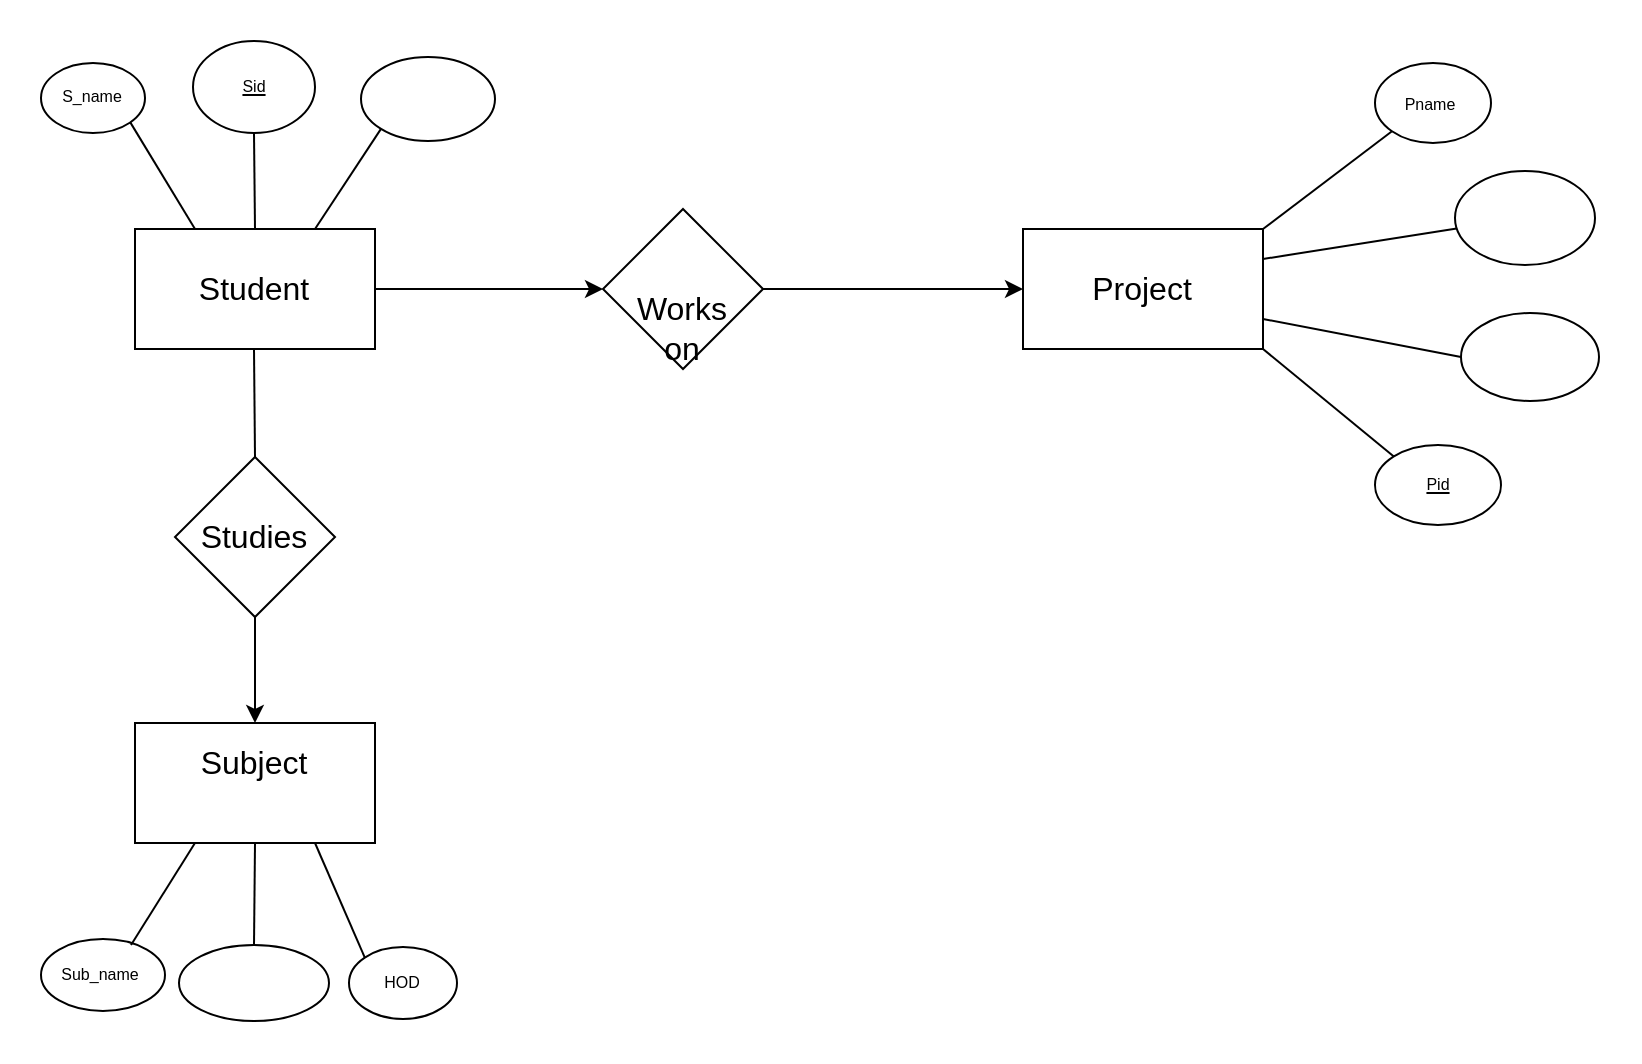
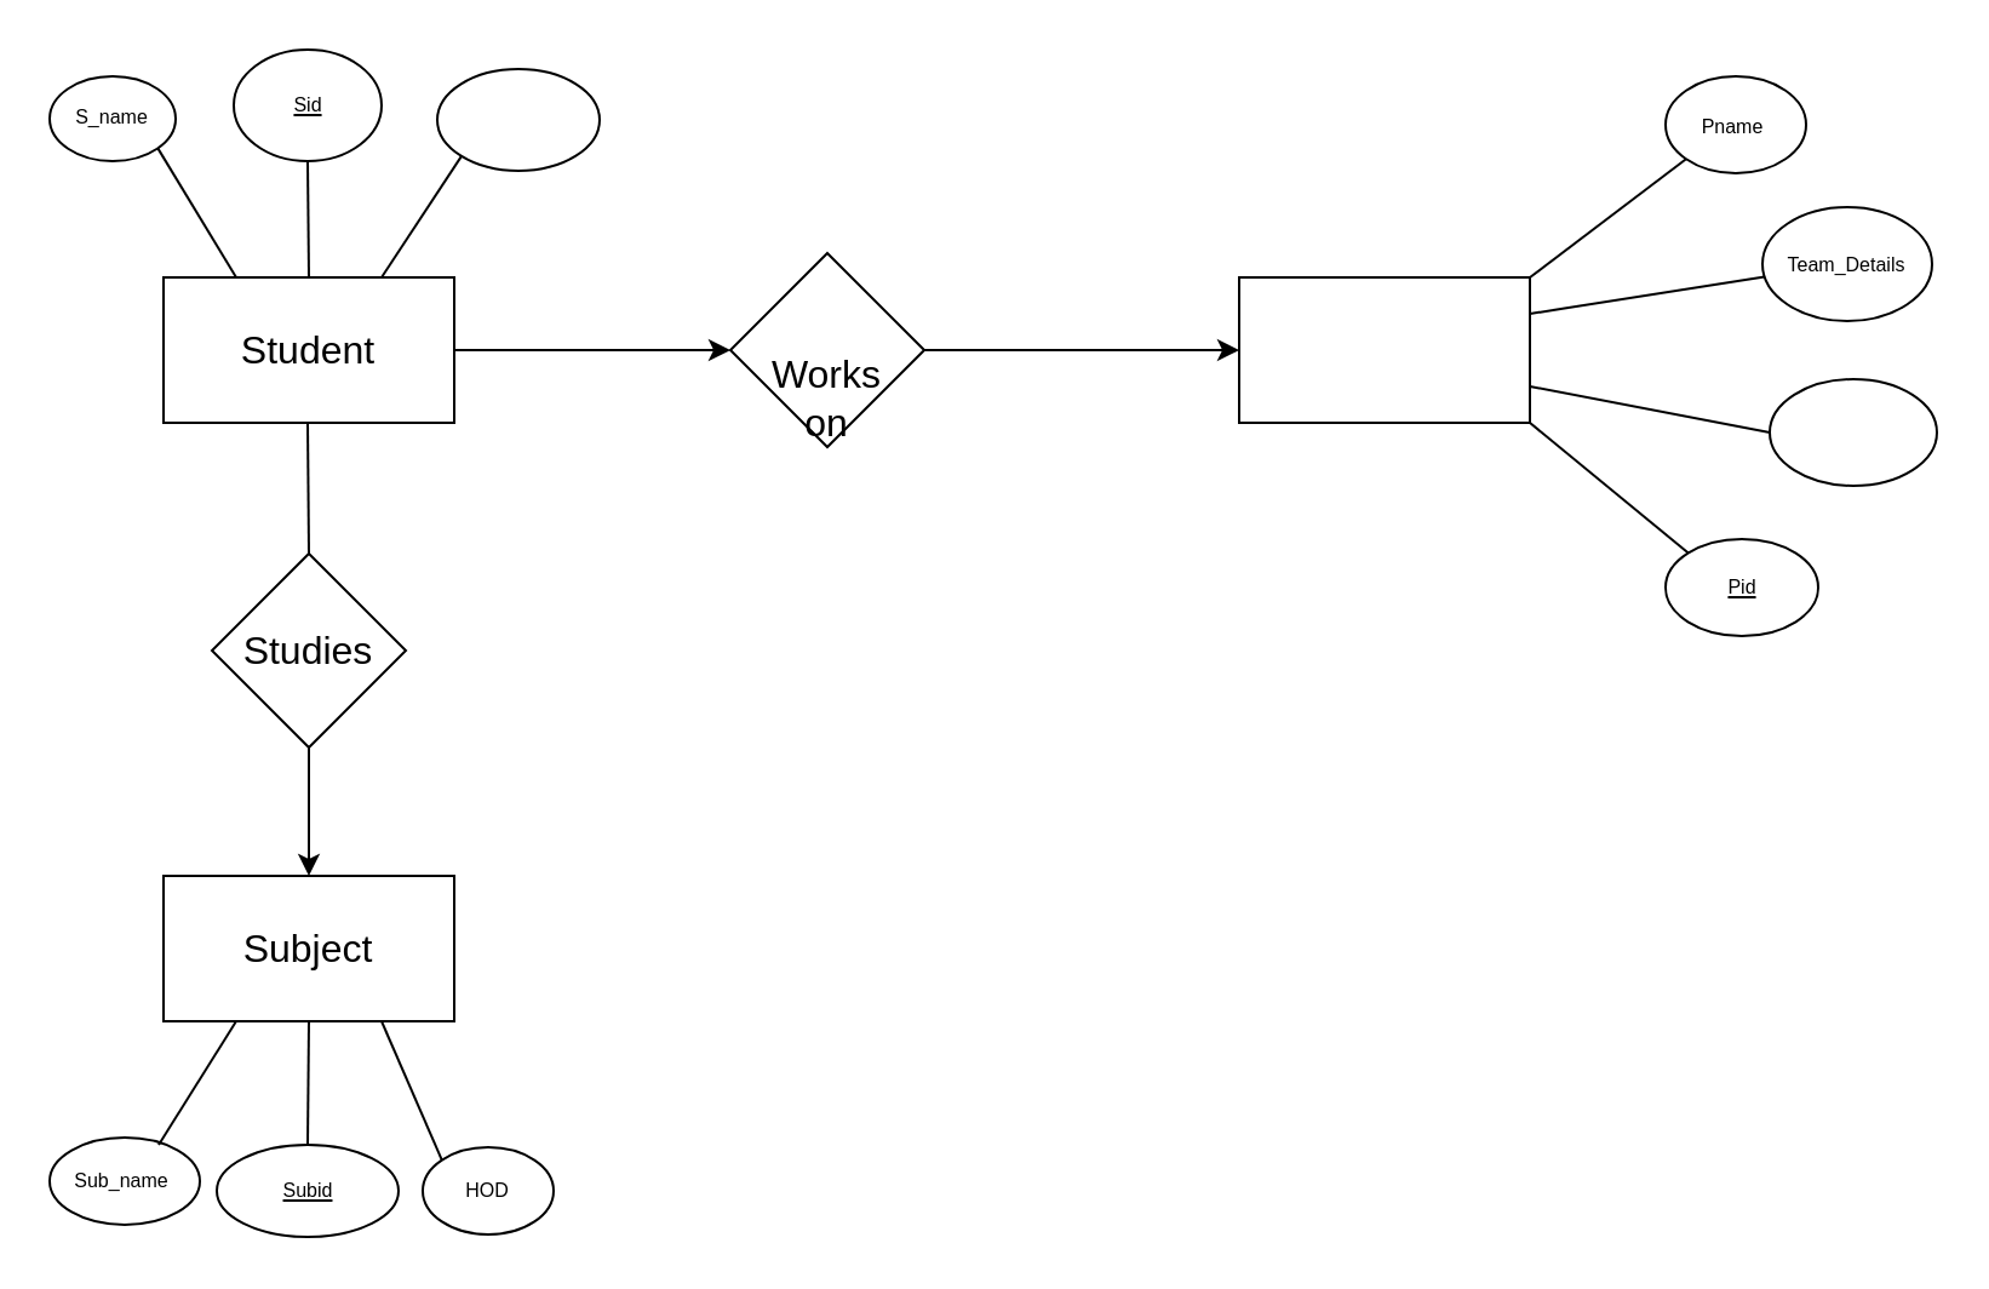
  <mxCell id="0" />
  <mxCell id="1" parent="0" />
  <mxCell id="2" style="edgeStyle=none;curved=1;rounded=0;orthogonalLoop=1;jettySize=auto;html=1;exitX=1;exitY=0.5;exitDx=0;exitDy=0;entryX=0;entryY=0.5;entryDx=0;entryDy=0;strokeColor=default;fontSize=8;endArrow=classic;endFill=1;" edge="1" parent="1" source="3" target="31"><mxGeometry relative="1" as="geometry" /></mxCell>
  <mxCell id="3" value="" style="rounded=0;whiteSpace=wrap;html=1;fontSize=16;" vertex="1" parent="1"><mxGeometry x="67" y="114" width="120" height="60" as="geometry" /></mxCell>
  <mxCell id="4" value="" style="rounded=0;whiteSpace=wrap;html=1;fontSize=16;" vertex="1" parent="1"><mxGeometry x="67" y="361" width="120" height="60" as="geometry" /></mxCell>
  <mxCell id="5" style="edgeStyle=none;curved=1;rounded=0;orthogonalLoop=1;jettySize=auto;html=1;entryX=0.5;entryY=0;entryDx=0;entryDy=0;fontSize=12;" edge="1" parent="1" source="6" target="4"><mxGeometry relative="1" as="geometry" /></mxCell>
  <mxCell id="6" value="" style="rhombus;whiteSpace=wrap;html=1;fontSize=16;" vertex="1" parent="1"><mxGeometry x="87" y="228" width="80" height="80" as="geometry" /></mxCell>
  <mxCell id="7" value="" style="endArrow=none;html=1;rounded=0;fontSize=12;startSize=8;endSize=8;curved=1;" edge="1" parent="1"><mxGeometry width="50" height="50" relative="1" as="geometry"><mxPoint x="127" y="228" as="sourcePoint" /><mxPoint x="126.5" y="174" as="targetPoint" /></mxGeometry></mxCell>
  <mxCell id="8" value="Student" style="text;strokeColor=none;fillColor=none;html=1;align=center;verticalAlign=middle;whiteSpace=wrap;rounded=0;fontSize=16;" vertex="1" parent="1"><mxGeometry x="97" y="129" width="60" height="30" as="geometry" /></mxCell>
- <mxCell id="9" value="Subject" style="text;strokeColor=none;fillColor=none;html=1;align=center;verticalAlign=middle;whiteSpace=wrap;rounded=0;fontSize=16;" vertex="1" parent="1"><mxGeometry x="97" y="366" width="60" height="30" as="geometry" /></mxCell>
+ <mxCell id="9" value="Subject" style="text;strokeColor=none;fillColor=none;html=1;align=center;verticalAlign=middle;whiteSpace=wrap;rounded=0;fontSize=16;" vertex="1" parent="1"><mxGeometry x="97" y="376" width="60" height="30" as="geometry" /></mxCell>
  <mxCell id="10" value="Studies" style="text;strokeColor=none;fillColor=none;html=1;align=center;verticalAlign=middle;whiteSpace=wrap;rounded=0;fontSize=16;" vertex="1" parent="1"><mxGeometry x="97" y="253" width="60" height="30" as="geometry" /></mxCell>
  <mxCell id="11" style="edgeStyle=none;curved=1;rounded=0;orthogonalLoop=1;jettySize=auto;html=1;exitX=1;exitY=1;exitDx=0;exitDy=0;entryX=0.25;entryY=0;entryDx=0;entryDy=0;strokeColor=default;fontSize=8;endArrow=none;endFill=0;" edge="1" parent="1" source="12" target="3"><mxGeometry relative="1" as="geometry" /></mxCell>
  <mxCell id="12" value="" style="ellipse;whiteSpace=wrap;html=1;fontSize=16;" vertex="1" parent="1"><mxGeometry x="20" y="31" width="52" height="35" as="geometry" /></mxCell>
  <mxCell id="13" value="&lt;font style=&quot;font-size: 8px;&quot;&gt;S_name&lt;/font&gt;" style="text;strokeColor=none;fillColor=none;html=1;align=center;verticalAlign=middle;whiteSpace=wrap;rounded=0;fontSize=16;" vertex="1" parent="1"><mxGeometry x="20" y="20" width="52" height="50" as="geometry" /></mxCell>
  <mxCell id="14" style="edgeStyle=none;curved=1;rounded=0;orthogonalLoop=1;jettySize=auto;html=1;exitX=0.5;exitY=1;exitDx=0;exitDy=0;entryX=0.5;entryY=0;entryDx=0;entryDy=0;strokeColor=default;fontSize=8;endArrow=none;endFill=0;startSize=8;endSize=8;" edge="1" parent="1" source="15" target="3"><mxGeometry relative="1" as="geometry" /></mxCell>
  <mxCell id="15" value="" style="ellipse;whiteSpace=wrap;html=1;fontSize=8;" vertex="1" parent="1"><mxGeometry x="96" y="20" width="61" height="46" as="geometry" /></mxCell>
  <mxCell id="16" value="&lt;u&gt;Sid&lt;/u&gt;" style="text;strokeColor=none;fillColor=none;html=1;align=center;verticalAlign=middle;whiteSpace=wrap;rounded=0;fontSize=8;" vertex="1" parent="1"><mxGeometry x="97" y="28" width="60" height="30" as="geometry" /></mxCell>
  <mxCell id="17" style="edgeStyle=none;curved=1;rounded=0;orthogonalLoop=1;jettySize=auto;html=1;exitX=0;exitY=1;exitDx=0;exitDy=0;entryX=0.75;entryY=0;entryDx=0;entryDy=0;strokeColor=default;fontSize=8;endArrow=none;endFill=0;" edge="1" parent="1" source="18" target="3"><mxGeometry relative="1" as="geometry" /></mxCell>
  <mxCell id="18" value="" style="ellipse;whiteSpace=wrap;html=1;fontSize=8;" vertex="1" parent="1"><mxGeometry x="180" y="28" width="67" height="42" as="geometry" /></mxCell>
  <mxCell id="19" value="" style="ellipse;whiteSpace=wrap;html=1;fontSize=8;" vertex="1" parent="1"><mxGeometry x="20" y="469" width="62" height="36" as="geometry" /></mxCell>
  <mxCell id="20" style="edgeStyle=none;curved=1;rounded=0;orthogonalLoop=1;jettySize=auto;html=1;exitX=0.75;exitY=0;exitDx=0;exitDy=0;entryX=0.25;entryY=1;entryDx=0;entryDy=0;strokeColor=default;fontSize=8;endArrow=none;endFill=0;" edge="1" parent="1" source="21" target="4"><mxGeometry relative="1" as="geometry" /></mxCell>
  <mxCell id="21" value="Sub_name" style="text;strokeColor=none;fillColor=none;html=1;align=center;verticalAlign=middle;whiteSpace=wrap;rounded=0;fontSize=8;" vertex="1" parent="1"><mxGeometry x="20" y="472" width="60" height="30" as="geometry" /></mxCell>
  <mxCell id="22" style="edgeStyle=none;curved=1;rounded=0;orthogonalLoop=1;jettySize=auto;html=1;entryX=0.5;entryY=1;entryDx=0;entryDy=0;strokeColor=default;fontSize=8;endArrow=none;endFill=0;" edge="1" parent="1" source="23" target="4"><mxGeometry relative="1" as="geometry" /></mxCell>
  <mxCell id="23" value="" style="ellipse;whiteSpace=wrap;html=1;fontSize=8;" vertex="1" parent="1"><mxGeometry x="89" y="472" width="75" height="38" as="geometry" /></mxCell>
+ <mxCell id="24" value="&lt;u&gt;Subid&lt;/u&gt;" style="text;strokeColor=none;fillColor=none;html=1;align=center;verticalAlign=middle;whiteSpace=wrap;rounded=0;fontSize=8;" vertex="1" parent="1"><mxGeometry x="97" y="476" width="60" height="30" as="geometry" /></mxCell>
  <mxCell id="25" style="edgeStyle=none;curved=1;rounded=0;orthogonalLoop=1;jettySize=auto;html=1;exitX=0;exitY=0;exitDx=0;exitDy=0;entryX=0.75;entryY=1;entryDx=0;entryDy=0;strokeColor=default;fontSize=8;endArrow=none;endFill=0;" edge="1" parent="1" source="26" target="4"><mxGeometry relative="1" as="geometry" /></mxCell>
  <mxCell id="26" value="" style="ellipse;whiteSpace=wrap;html=1;fontSize=8;" vertex="1" parent="1"><mxGeometry x="174" y="473" width="54" height="36" as="geometry" /></mxCell>
  <mxCell id="27" value="HOD" style="text;strokeColor=none;fillColor=none;html=1;align=center;verticalAlign=middle;whiteSpace=wrap;rounded=0;fontSize=8;" vertex="1" parent="1"><mxGeometry x="171" y="476" width="60" height="30" as="geometry" /></mxCell>
  <mxCell id="28" style="edgeStyle=none;curved=1;rounded=0;orthogonalLoop=1;jettySize=auto;html=1;exitX=1;exitY=0.25;exitDx=0;exitDy=0;strokeColor=default;fontSize=8;endArrow=none;endFill=0;" edge="1" parent="1" source="29" target="40"><mxGeometry relative="1" as="geometry" /></mxCell>
  <mxCell id="29" value="" style="rounded=0;whiteSpace=wrap;html=1;fontSize=8;" vertex="1" parent="1"><mxGeometry x="511" y="114" width="120" height="60" as="geometry" /></mxCell>
  <mxCell id="30" style="edgeStyle=none;curved=1;rounded=0;orthogonalLoop=1;jettySize=auto;html=1;exitX=1;exitY=0.5;exitDx=0;exitDy=0;entryX=0;entryY=0.5;entryDx=0;entryDy=0;strokeColor=default;fontSize=8;endArrow=classic;endFill=1;" edge="1" parent="1" source="31" target="29"><mxGeometry relative="1" as="geometry" /></mxCell>
  <mxCell id="31" value="" style="rhombus;whiteSpace=wrap;html=1;fontSize=8;" vertex="1" parent="1"><mxGeometry x="301" y="104" width="80" height="80" as="geometry" /></mxCell>
  <mxCell id="32" value="&lt;font style=&quot;font-size: 16px;&quot;&gt;Works on&lt;/font&gt;" style="text;strokeColor=none;fillColor=none;html=1;align=center;verticalAlign=middle;whiteSpace=wrap;rounded=0;fontSize=8;" vertex="1" parent="1"><mxGeometry x="311" y="149" width="60" height="30" as="geometry" /></mxCell>
- <mxCell id="33" value="Project" style="text;strokeColor=none;fillColor=none;html=1;align=center;verticalAlign=middle;whiteSpace=wrap;rounded=0;fontSize=16;" vertex="1" parent="1"><mxGeometry x="541" y="129" width="60" height="30" as="geometry" /></mxCell>
  <mxCell id="34" style="edgeStyle=none;curved=1;rounded=0;orthogonalLoop=1;jettySize=auto;html=1;exitX=0;exitY=1;exitDx=0;exitDy=0;entryX=1;entryY=0;entryDx=0;entryDy=0;strokeColor=default;fontSize=16;endArrow=none;endFill=0;" edge="1" parent="1" source="35" target="29"><mxGeometry relative="1" as="geometry" /></mxCell>
  <mxCell id="35" value="" style="ellipse;whiteSpace=wrap;html=1;fontSize=16;" vertex="1" parent="1"><mxGeometry x="687" y="31" width="58" height="40" as="geometry" /></mxCell>
  <mxCell id="36" value="&lt;font style=&quot;font-size: 8px;&quot;&gt;Pname&lt;/font&gt;" style="text;strokeColor=none;fillColor=none;html=1;align=center;verticalAlign=middle;whiteSpace=wrap;rounded=0;fontSize=16;" vertex="1" parent="1"><mxGeometry x="685" y="33.5" width="60" height="30" as="geometry" /></mxCell>
  <mxCell id="37" style="edgeStyle=none;curved=1;rounded=0;orthogonalLoop=1;jettySize=auto;html=1;exitX=0;exitY=0;exitDx=0;exitDy=0;entryX=1;entryY=1;entryDx=0;entryDy=0;strokeColor=default;fontSize=8;endArrow=none;endFill=0;" edge="1" parent="1" source="38" target="29"><mxGeometry relative="1" as="geometry" /></mxCell>
  <mxCell id="38" value="" style="ellipse;whiteSpace=wrap;html=1;fontSize=8;" vertex="1" parent="1"><mxGeometry x="687" y="222" width="63" height="40" as="geometry" /></mxCell>
  <mxCell id="39" value="&lt;u&gt;Pid&lt;/u&gt;" style="text;strokeColor=none;fillColor=none;html=1;align=center;verticalAlign=middle;whiteSpace=wrap;rounded=0;fontSize=8;" vertex="1" parent="1"><mxGeometry x="688.5" y="227" width="60" height="30" as="geometry" /></mxCell>
  <mxCell id="40" value="" style="ellipse;whiteSpace=wrap;html=1;fontSize=8;" vertex="1" parent="1"><mxGeometry x="727" y="85" width="70" height="47" as="geometry" /></mxCell>
+ <mxCell id="41" value="Team_Details" style="text;strokeColor=none;fillColor=none;html=1;align=center;verticalAlign=middle;whiteSpace=wrap;rounded=0;fontSize=8;" vertex="1" parent="1"><mxGeometry x="732" y="93.5" width="60" height="30" as="geometry" /></mxCell>
  <mxCell id="42" style="edgeStyle=none;curved=1;rounded=0;orthogonalLoop=1;jettySize=auto;html=1;exitX=0;exitY=0.5;exitDx=0;exitDy=0;entryX=1;entryY=0.75;entryDx=0;entryDy=0;strokeColor=default;fontSize=8;endArrow=none;endFill=0;" edge="1" parent="1" source="43" target="29"><mxGeometry relative="1" as="geometry" /></mxCell>
  <mxCell id="43" value="" style="ellipse;whiteSpace=wrap;html=1;fontSize=8;" vertex="1" parent="1"><mxGeometry x="730" y="156" width="69" height="44" as="geometry" /></mxCell>
